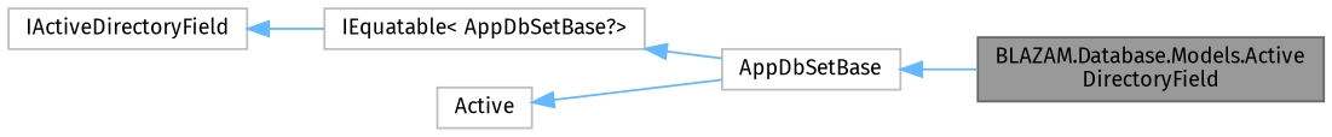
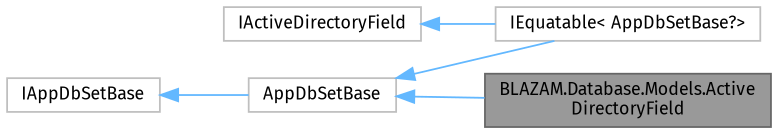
  digraph {
    fontname="Fira Sans"
    rankdir=LR
    node [color=grey75 fillcolor=white fontname="Fira Sans" fontsize=10 shape=box style=filled]
    edge [color=steelblue1 dir=back fontname="Fira Sans" fontsize=10 labelfontname=Helvetica labelfontsize=10 style=solid]
    n1 [color=gray40 fillcolor=grey60 fontcolor=black height=0.2 label="BLAZAM.Database.Models.Active\lDirectoryField" width=0.4]
    n2 [height=0.2 label=AppDbSetBase width=0.4]
    n3 [height=0.2 label="IEquatable\< AppDbSetBase?\>" width=0.4]
-   n4 [height=0.2 label=Active width=0.4]
+   n4 [height=0.2 label=IAppDbSetBase width=0.4]
    n5 [height=0.2 label=IActiveDirectoryField width=0.4]
    n2 -> n1
-   n3 -> n2
+   n2 -> n3
    n4 -> n2
    n5 -> n3
  }
